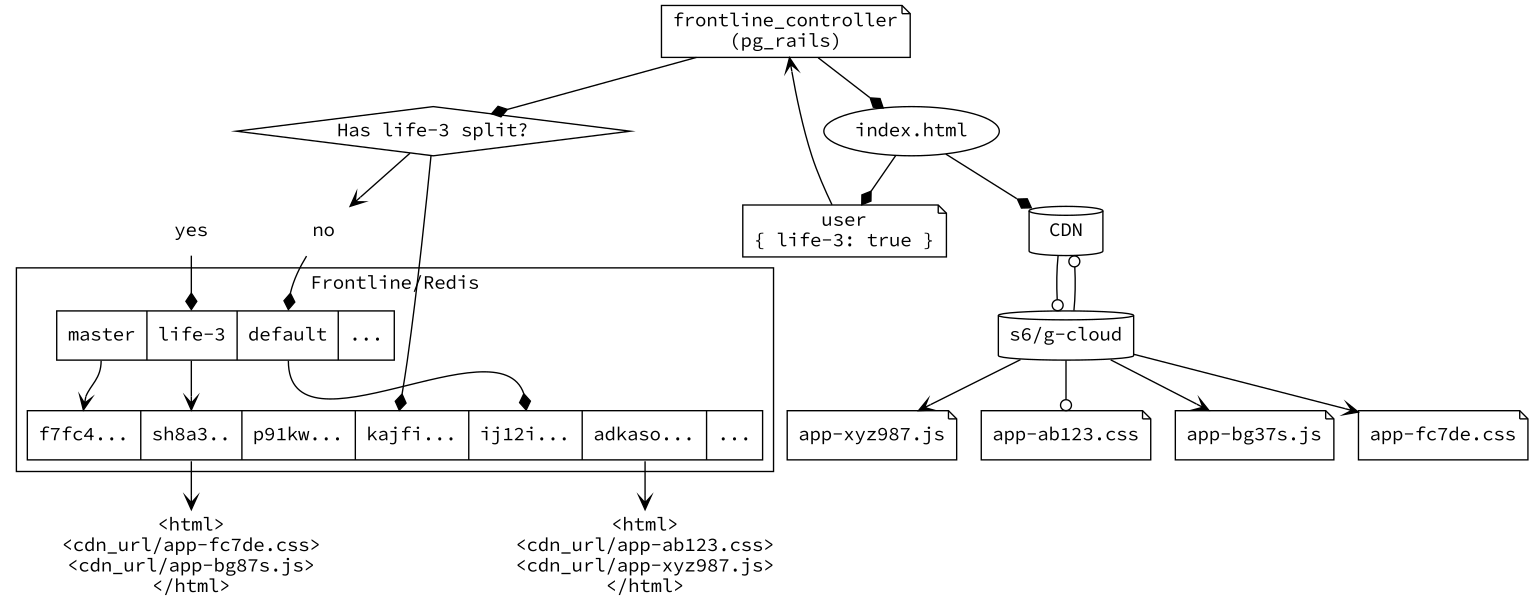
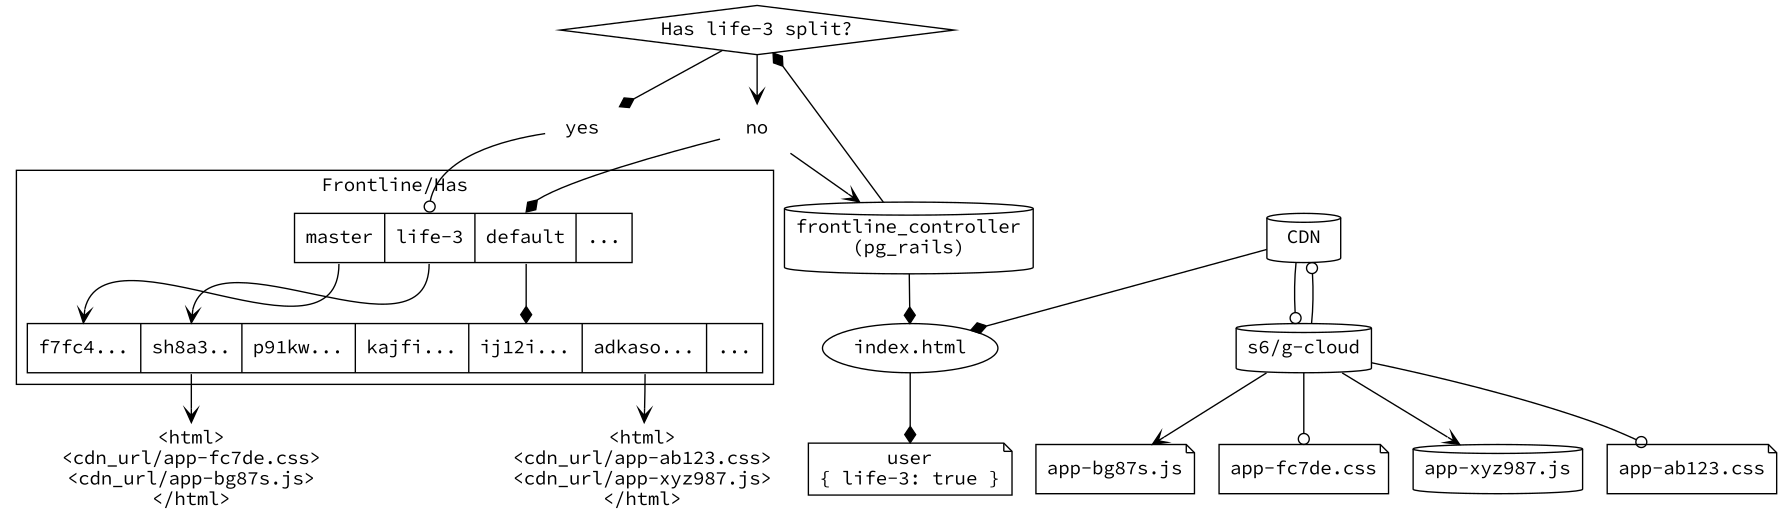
  digraph {
    fontname="Source Code Pro"
    rankdir=TB
    node [fontname="Source Code Pro" shape=note]
    edge [arrowhead=vee fontname="Source Code Pro"]
    n1 [label="<f0> master | <f1> life-3 | <f2> default | ..." shape=record]
    n2 [label="<f0>  f7fc4... | <f1> sh8a3.. | <f2> p91kw... | <f3> kajfi... | <f4> ij12i... | <f5> adkaso... | ..." shape=record]
    n3 [label="<html>\n<cdn_url/app-fc7de.css>\n<cdn_url/app-bg87s.js>\n</html>" shape=plaintext]
    n4 [label="<html>\n<cdn_url/app-ab123.css>\n<cdn_url/app-xyz987.js>\n</html>" shape=plaintext]
    n5 [label="user\n{ life-3: true }"]
-   n6 [label="frontline_controller\n(pg_rails)"]
+   n6 [label="frontline_controller\n(pg_rails)" shape=cylinder]
    n7 [label="Has life-3 split?" shape=diamond]
    n8 [label="index.html" shape=""]
    n9 [label=yes shape=plaintext]
    n10 [label=no shape=plaintext]
    n11 [label="s6/g-cloud" shape=cylinder]
    CDN [shape=cylinder]
-   n13 [label="app-bg37s.js"]
+   n13 [label="app-bg87s.js"]
    n14 [label="app-fc7de.css"]
-   n15 [label="app-xyz987.js"]
+   n15 [label="app-xyz987.js" shape=cylinder]
    n16 [label="app-ab123.css"]
    subgraph cluster_1 {
-     label="Frontline/Redis"
+     label="Frontline/Has"
      n1
      n2
    }
    n1 -> n2 [arrowhead=diamond headport=f4 tailport=f2]
    n1 -> n2 [headport=f0 tailport=f0]
    n1 -> n2 [headport=f1 tailport=f1]
    n2 -> n3 [tailport=f1]
    n2 -> n4 [tailport=f5]
-   n5 -> n6
+   n10 -> n6
    n6 -> n7 [arrowhead=diamond]
    n6 -> n8 [arrowhead=diamond]
-   n7 -> n2 [arrowhead=diamond]
+   n7 -> n9 [arrowhead=diamond]
    n7 -> n10
    n8 -> n5 [arrowhead=diamond]
-   n9 -> n1 [arrowhead=diamond headport=f1]
+   n9 -> n1 [arrowhead=odot headport=f1]
    n10 -> n1 [arrowhead=diamond headport=f2]
    n11 -> CDN [arrowhead=odot]
    n11 -> n13
-   n11 -> n14
+   n11 -> n14 [arrowhead=odot]
    n11 -> n15
    n11 -> n16 [arrowhead=odot]
-   n8 -> CDN [arrowhead=diamond]
+   CDN -> n8 [arrowhead=diamond]
    CDN -> n11 [arrowhead=odot]
  }
